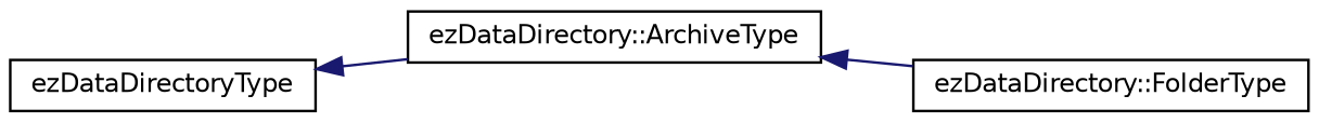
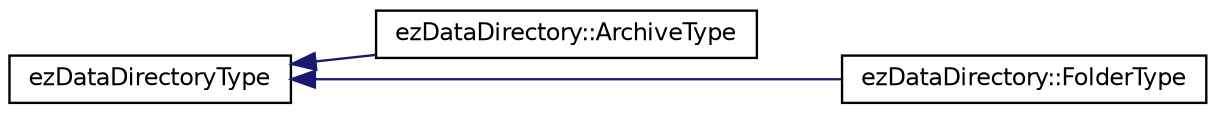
  digraph {
    rankdir=LR
    node [color=black fillcolor=white fontname=Helvetica fontsize=10 shape=record style=filled]
    edge [color=midnightblue dir=back fontname=Helvetica fontsize=10 labelfontname=Helvetica labelfontsize=10 style=solid]
    n1 [height=0.2 label=ezDataDirectoryType width=0.4]
    n2 [height=0.2 label="ezDataDirectory::ArchiveType" width=0.4]
    n3 [height=0.2 label="ezDataDirectory::FolderType" width=0.4]
    n1 -> n2
-   n2 -> n3
+   n1 -> n3
  }
